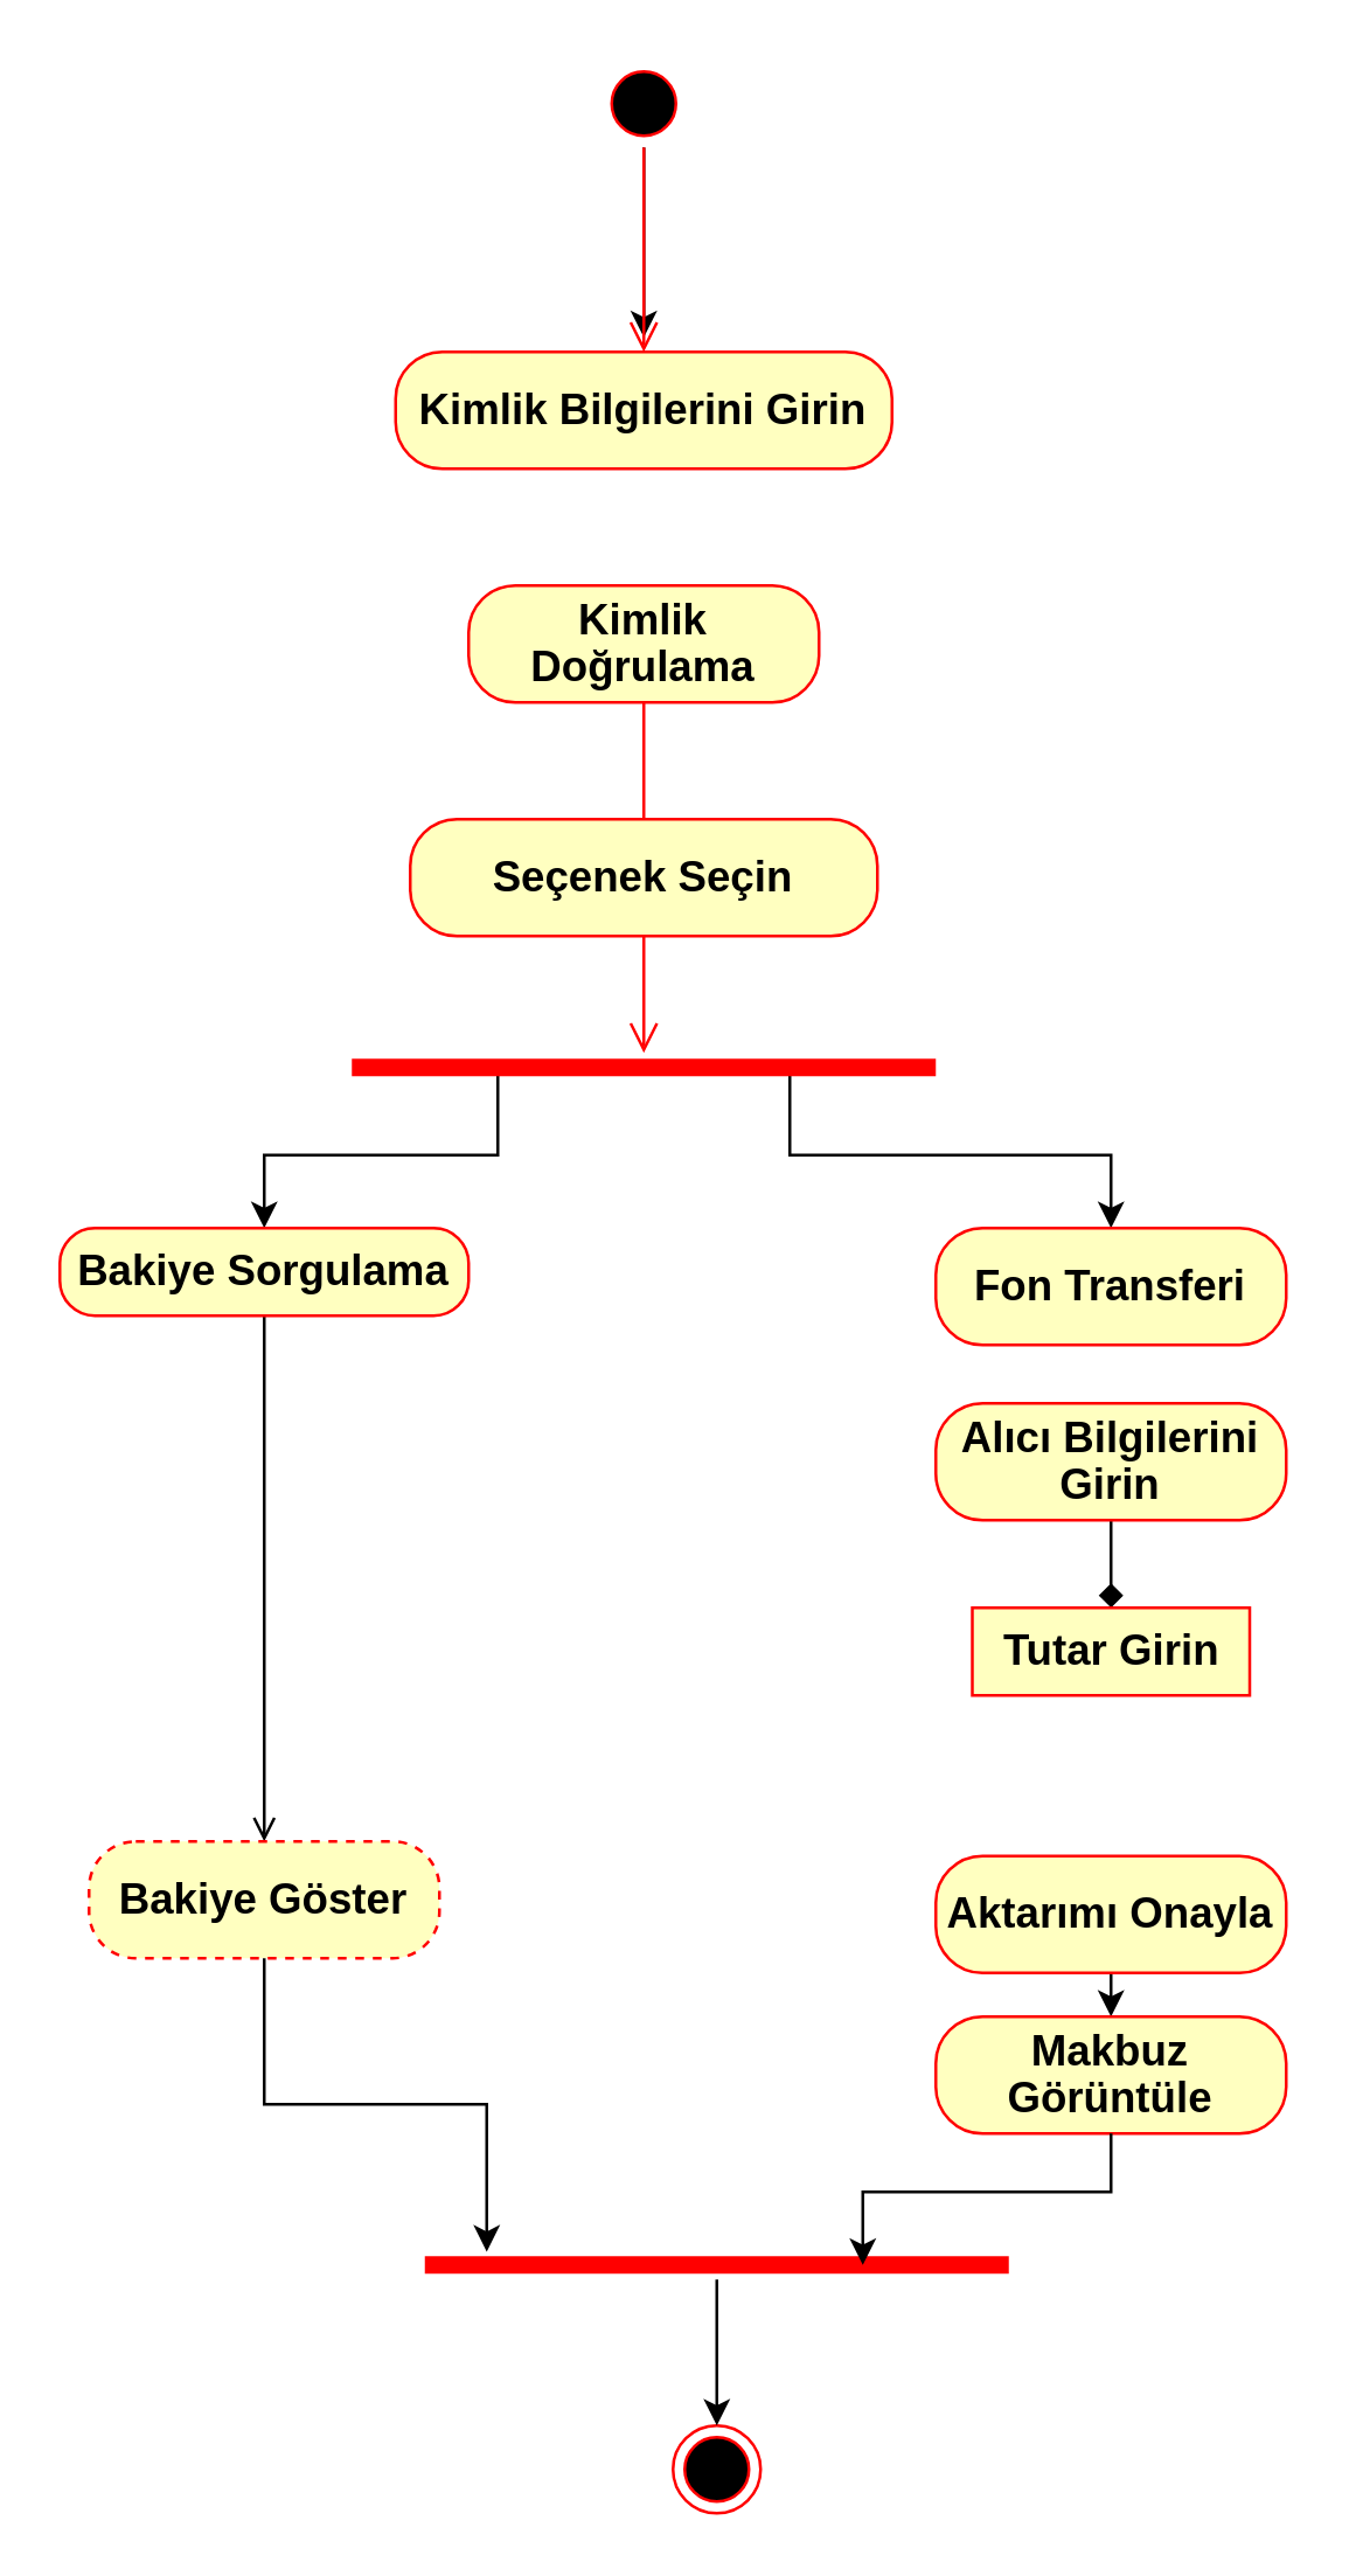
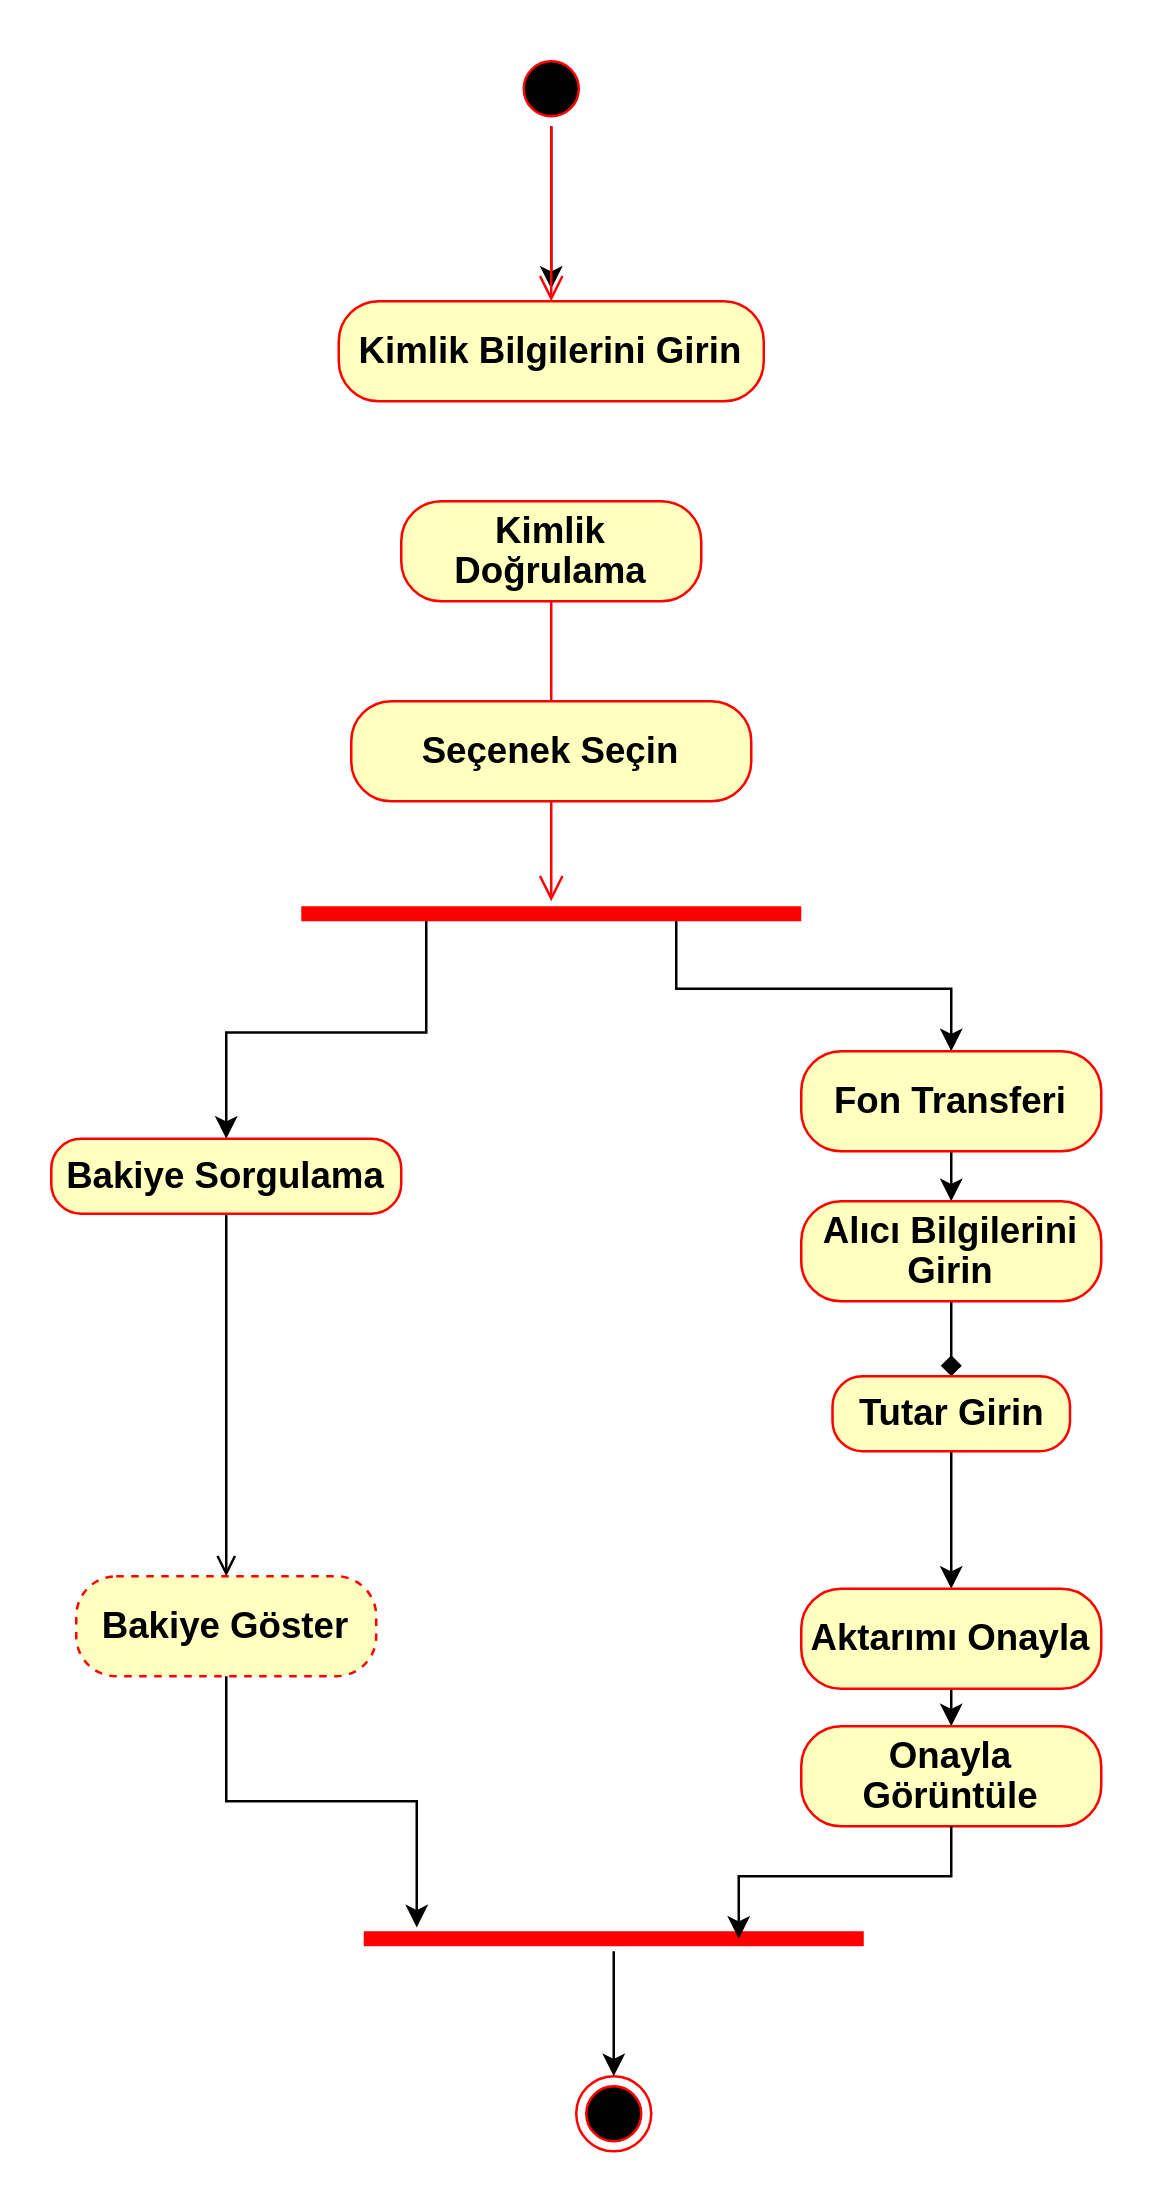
  <mxCell id="0" />
  <mxCell id="1" parent="0" />
  <mxCell id="2" value="" style="ellipse;html=1;shape=endState;fillColor=#000000;strokeColor=#ff0000;" vertex="1" parent="1"><mxGeometry x="230" y="830" width="30" height="30" as="geometry" /></mxCell>
  <mxCell id="3" value="" style="edgeStyle=orthogonalEdgeStyle;rounded=0;orthogonalLoop=1;jettySize=auto;html=1;" edge="1" parent="1" source="4"><mxGeometry relative="1" as="geometry"><mxPoint x="220" y="115" as="targetPoint" /></mxGeometry></mxCell>
  <mxCell id="4" value="" style="ellipse;html=1;shape=startState;fillColor=#000000;strokeColor=#ff0000;" vertex="1" parent="1"><mxGeometry x="205" y="20" width="30" height="30" as="geometry" /></mxCell>
  <mxCell id="5" value="" style="edgeStyle=orthogonalEdgeStyle;html=1;verticalAlign=bottom;endArrow=open;endSize=8;strokeColor=#ff0000;rounded=0;" edge="1" parent="1" source="4" target="6"><mxGeometry relative="1" as="geometry"><mxPoint x="220" y="110" as="targetPoint" /></mxGeometry></mxCell>
  <mxCell id="6" value="&lt;b&gt;&lt;span style=&quot;font-size:11.0pt;line-height:107%;&lt;br/&gt;font-family:&amp;quot;Calibri&amp;quot;,sans-serif;mso-ascii-theme-font:minor-latin;mso-fareast-font-family:&lt;br/&gt;Calibri;mso-fareast-theme-font:minor-latin;mso-hansi-theme-font:minor-latin;&lt;br/&gt;mso-bidi-font-family:Arial;mso-bidi-theme-font:minor-bidi;mso-ansi-language:&lt;br/&gt;TR;mso-fareast-language:EN-US;mso-bidi-language:AR-SA&quot;&gt;Kimlik Bilgilerini Girin&lt;/span&gt;&lt;/b&gt;" style="rounded=1;whiteSpace=wrap;html=1;arcSize=40;fontColor=#000000;fillColor=#ffffc0;strokeColor=#ff0000;" vertex="1" parent="1"><mxGeometry x="135" y="120" width="170" height="40" as="geometry" /></mxCell>
  <mxCell id="7" value="&lt;b&gt;&lt;span style=&quot;font-size:11.0pt;line-height:107%;&lt;br/&gt;font-family:&amp;quot;Calibri&amp;quot;,sans-serif;mso-ascii-theme-font:minor-latin;mso-fareast-font-family:&lt;br/&gt;Calibri;mso-fareast-theme-font:minor-latin;mso-hansi-theme-font:minor-latin;&lt;br/&gt;mso-bidi-font-family:Arial;mso-bidi-theme-font:minor-bidi;mso-ansi-language:&lt;br/&gt;TR;mso-fareast-language:EN-US;mso-bidi-language:AR-SA&quot;&gt;Kimlik Doğrulama&lt;/span&gt;&lt;/b&gt;" style="rounded=1;whiteSpace=wrap;html=1;arcSize=40;fontColor=#000000;fillColor=#ffffc0;strokeColor=#ff0000;" vertex="1" parent="1"><mxGeometry x="160" y="200" width="120" height="40" as="geometry" /></mxCell>
  <mxCell id="8" value="" style="edgeStyle=orthogonalEdgeStyle;html=1;verticalAlign=bottom;endArrow=open;endSize=8;strokeColor=#ff0000;rounded=0;" edge="1" parent="1" source="7"><mxGeometry relative="1" as="geometry"><mxPoint x="220" y="320" as="targetPoint" /></mxGeometry></mxCell>
  <mxCell id="9" value="&lt;b&gt;&lt;span style=&quot;font-size:11.0pt;line-height:107%;&lt;br/&gt;font-family:&amp;quot;Calibri&amp;quot;,sans-serif;mso-ascii-theme-font:minor-latin;mso-fareast-font-family:&lt;br/&gt;Calibri;mso-fareast-theme-font:minor-latin;mso-hansi-theme-font:minor-latin;&lt;br/&gt;mso-bidi-font-family:Arial;mso-bidi-theme-font:minor-bidi;mso-ansi-language:&lt;br/&gt;TR;mso-fareast-language:EN-US;mso-bidi-language:AR-SA&quot;&gt;Seçenek Seçin&lt;/span&gt;&lt;/b&gt;" style="rounded=1;whiteSpace=wrap;html=1;arcSize=40;fontColor=#000000;fillColor=#ffffc0;strokeColor=#ff0000;" vertex="1" parent="1"><mxGeometry x="140" y="280" width="160" height="40" as="geometry" /></mxCell>
  <mxCell id="10" value="" style="edgeStyle=orthogonalEdgeStyle;html=1;verticalAlign=bottom;endArrow=open;endSize=8;strokeColor=#ff0000;rounded=0;" edge="1" parent="1" source="9" target="13"><mxGeometry relative="1" as="geometry"><mxPoint x="220" y="410" as="targetPoint" /><mxPoint x="220" y="360" as="sourcePoint" /></mxGeometry></mxCell>
  <mxCell id="11" style="edgeStyle=orthogonalEdgeStyle;rounded=0;orthogonalLoop=1;jettySize=auto;html=1;exitX=0.25;exitY=0.5;exitDx=0;exitDy=0;exitPerimeter=0;entryX=0.5;entryY=0;entryDx=0;entryDy=0;" edge="1" parent="1" source="13" target="15"><mxGeometry relative="1" as="geometry" /></mxCell>
  <mxCell id="12" style="edgeStyle=orthogonalEdgeStyle;rounded=0;orthogonalLoop=1;jettySize=auto;html=1;exitX=0.75;exitY=0.5;exitDx=0;exitDy=0;exitPerimeter=0;entryX=0.5;entryY=0;entryDx=0;entryDy=0;" edge="1" parent="1" source="13" target="17"><mxGeometry relative="1" as="geometry"><mxPoint x="320" y="470" as="targetPoint" /></mxGeometry></mxCell>
  <mxCell id="13" value="" style="shape=line;html=1;strokeWidth=6;strokeColor=#ff0000;" vertex="1" parent="1"><mxGeometry x="120" y="360" width="200" height="10" as="geometry" /></mxCell>
  <mxCell id="14" style="edgeStyle=orthogonalEdgeStyle;rounded=0;orthogonalLoop=1;jettySize=auto;html=1;exitX=0.5;exitY=1;exitDx=0;exitDy=0;entryX=0.5;entryY=0;entryDx=0;entryDy=0;endArrow=open;" edge="1" parent="1" source="15" target="18"><mxGeometry relative="1" as="geometry" /></mxCell>
- <mxCell id="15" value="&lt;b&gt;&lt;span style=&quot;font-size:11.0pt;line-height:107%;&lt;br/&gt;font-family:&amp;quot;Calibri&amp;quot;,sans-serif;mso-ascii-theme-font:minor-latin;mso-fareast-font-family:&lt;br/&gt;Calibri;mso-fareast-theme-font:minor-latin;mso-hansi-theme-font:minor-latin;&lt;br/&gt;mso-bidi-font-family:Arial;mso-bidi-theme-font:minor-bidi;mso-ansi-language:&lt;br/&gt;TR;mso-fareast-language:EN-US;mso-bidi-language:AR-SA&quot;&gt;Bakiye Sorgulama&lt;/span&gt;&lt;/b&gt;" style="rounded=1;whiteSpace=wrap;html=1;arcSize=40;fontColor=#000000;fillColor=#ffffc0;strokeColor=#ff0000;" vertex="1" parent="1"><mxGeometry x="20" y="420" width="140" height="30" as="geometry" /></mxCell>
+ <mxCell id="15" value="&lt;b&gt;&lt;span style=&quot;font-size:11.0pt;line-height:107%;&lt;br/&gt;font-family:&amp;quot;Calibri&amp;quot;,sans-serif;mso-ascii-theme-font:minor-latin;mso-fareast-font-family:&lt;br/&gt;Calibri;mso-fareast-theme-font:minor-latin;mso-hansi-theme-font:minor-latin;&lt;br/&gt;mso-bidi-font-family:Arial;mso-bidi-theme-font:minor-bidi;mso-ansi-language:&lt;br/&gt;TR;mso-fareast-language:EN-US;mso-bidi-language:AR-SA&quot;&gt;Bakiye Sorgulama&lt;/span&gt;&lt;/b&gt;" style="rounded=1;whiteSpace=wrap;html=1;arcSize=40;fontColor=#000000;fillColor=#ffffc0;strokeColor=#ff0000;" vertex="1" parent="1"><mxGeometry x="20" y="455" width="140" height="30" as="geometry" /></mxCell>
+ <mxCell id="16" style="edgeStyle=orthogonalEdgeStyle;rounded=0;orthogonalLoop=1;jettySize=auto;html=1;exitX=0.5;exitY=1;exitDx=0;exitDy=0;entryX=0.5;entryY=0;entryDx=0;entryDy=0;" edge="1" parent="1" source="17" target="23"><mxGeometry relative="1" as="geometry" /></mxCell>
  <mxCell id="17" value="&lt;b&gt;&lt;span style=&quot;font-size:11.0pt;line-height:107%;&lt;br/&gt;font-family:&amp;quot;Calibri&amp;quot;,sans-serif;mso-ascii-theme-font:minor-latin;mso-fareast-font-family:&lt;br/&gt;Calibri;mso-fareast-theme-font:minor-latin;mso-hansi-theme-font:minor-latin;&lt;br/&gt;mso-bidi-font-family:Arial;mso-bidi-theme-font:minor-bidi;mso-ansi-language:&lt;br/&gt;TR;mso-fareast-language:EN-US;mso-bidi-language:AR-SA&quot;&gt;Fon Transferi&lt;/span&gt;&lt;/b&gt;" style="rounded=1;whiteSpace=wrap;html=1;arcSize=40;fontColor=#000000;fillColor=#ffffc0;strokeColor=#ff0000;" vertex="1" parent="1"><mxGeometry x="320" y="420" width="120" height="40" as="geometry" /></mxCell>
  <mxCell id="18" value="&lt;b&gt;&lt;span style=&quot;font-size:11.0pt;line-height:107%;&lt;br/&gt;font-family:&amp;quot;Calibri&amp;quot;,sans-serif;mso-ascii-theme-font:minor-latin;mso-fareast-font-family:&lt;br/&gt;Calibri;mso-fareast-theme-font:minor-latin;mso-hansi-theme-font:minor-latin;&lt;br/&gt;mso-bidi-font-family:Arial;mso-bidi-theme-font:minor-bidi;mso-ansi-language:&lt;br/&gt;TR;mso-fareast-language:EN-US;mso-bidi-language:AR-SA&quot;&gt;Bakiye Göster&lt;/span&gt;&lt;/b&gt;" style="rounded=1;whiteSpace=wrap;html=1;arcSize=40;fontColor=#000000;fillColor=#ffffc0;strokeColor=#ff0000;dashed=1;" vertex="1" parent="1"><mxGeometry x="30" y="630" width="120" height="40" as="geometry" /></mxCell>
  <mxCell id="19" style="edgeStyle=orthogonalEdgeStyle;rounded=0;orthogonalLoop=1;jettySize=auto;html=1;entryX=0.5;entryY=0;entryDx=0;entryDy=0;" edge="1" parent="1" source="20" target="2"><mxGeometry relative="1" as="geometry" /></mxCell>
  <mxCell id="20" value="" style="shape=line;html=1;strokeWidth=6;strokeColor=#ff0000;" vertex="1" parent="1"><mxGeometry x="145" y="770" width="200" height="10" as="geometry" /></mxCell>
  <mxCell id="21" style="edgeStyle=orthogonalEdgeStyle;rounded=0;orthogonalLoop=1;jettySize=auto;html=1;exitX=0.5;exitY=1;exitDx=0;exitDy=0;entryX=0.106;entryY=0.048;entryDx=0;entryDy=0;entryPerimeter=0;" edge="1" parent="1" source="18" target="20"><mxGeometry relative="1" as="geometry" /></mxCell>
  <mxCell id="22" style="edgeStyle=orthogonalEdgeStyle;rounded=0;orthogonalLoop=1;jettySize=auto;html=1;exitX=0.5;exitY=1;exitDx=0;exitDy=0;entryX=0.5;entryY=0;entryDx=0;entryDy=0;endArrow=diamond;" edge="1" parent="1" source="23" target="25"><mxGeometry relative="1" as="geometry" /></mxCell>
  <mxCell id="23" value="&lt;b&gt;&lt;span style=&quot;font-size:11.0pt;line-height:107%;&lt;br/&gt;font-family:&amp;quot;Calibri&amp;quot;,sans-serif;mso-ascii-theme-font:minor-latin;mso-fareast-font-family:&lt;br/&gt;Calibri;mso-fareast-theme-font:minor-latin;mso-hansi-theme-font:minor-latin;&lt;br/&gt;mso-bidi-font-family:Arial;mso-bidi-theme-font:minor-bidi;mso-ansi-language:&lt;br/&gt;TR;mso-fareast-language:EN-US;mso-bidi-language:AR-SA&quot;&gt;Alıcı Bilgilerini Girin&lt;/span&gt;&lt;/b&gt;" style="rounded=1;whiteSpace=wrap;html=1;arcSize=40;fontColor=#000000;fillColor=#ffffc0;strokeColor=#ff0000;" vertex="1" parent="1"><mxGeometry x="320" y="480" width="120" height="40" as="geometry" /></mxCell>
- <mxCell id="25" value="&lt;b&gt;&lt;span style=&quot;font-size:11.0pt;line-height:107%;&lt;br/&gt;font-family:&amp;quot;Calibri&amp;quot;,sans-serif;mso-ascii-theme-font:minor-latin;mso-fareast-font-family:&lt;br/&gt;Calibri;mso-fareast-theme-font:minor-latin;mso-hansi-theme-font:minor-latin;&lt;br/&gt;mso-bidi-font-family:Arial;mso-bidi-theme-font:minor-bidi;mso-ansi-language:&lt;br/&gt;TR;mso-fareast-language:EN-US;mso-bidi-language:AR-SA&quot;&gt;Tutar Girin&lt;/span&gt;&lt;/b&gt;" style="whiteSpace=wrap;html=1;arcSize=40;fontColor=#000000;fillColor=#ffffc0;strokeColor=#ff0000;rounded=0;" vertex="1" parent="1"><mxGeometry x="332.5" y="550" width="95" height="30" as="geometry" /></mxCell>
+ <mxCell id="24" style="edgeStyle=orthogonalEdgeStyle;rounded=0;orthogonalLoop=1;jettySize=auto;html=1;exitX=0.5;exitY=1;exitDx=0;exitDy=0;entryX=0.5;entryY=0;entryDx=0;entryDy=0;" edge="1" parent="1" source="25" target="27"><mxGeometry relative="1" as="geometry" /></mxCell>
+ <mxCell id="25" value="&lt;b&gt;&lt;span style=&quot;font-size:11.0pt;line-height:107%;&lt;br/&gt;font-family:&amp;quot;Calibri&amp;quot;,sans-serif;mso-ascii-theme-font:minor-latin;mso-fareast-font-family:&lt;br/&gt;Calibri;mso-fareast-theme-font:minor-latin;mso-hansi-theme-font:minor-latin;&lt;br/&gt;mso-bidi-font-family:Arial;mso-bidi-theme-font:minor-bidi;mso-ansi-language:&lt;br/&gt;TR;mso-fareast-language:EN-US;mso-bidi-language:AR-SA&quot;&gt;Tutar Girin&lt;/span&gt;&lt;/b&gt;" style="rounded=1;whiteSpace=wrap;html=1;arcSize=40;fontColor=#000000;fillColor=#ffffc0;strokeColor=#ff0000;" vertex="1" parent="1"><mxGeometry x="332.5" y="550" width="95" height="30" as="geometry" /></mxCell>
  <mxCell id="26" style="edgeStyle=orthogonalEdgeStyle;rounded=0;orthogonalLoop=1;jettySize=auto;html=1;exitX=0.5;exitY=1;exitDx=0;exitDy=0;entryX=0.5;entryY=0;entryDx=0;entryDy=0;" edge="1" parent="1" source="27" target="28"><mxGeometry relative="1" as="geometry" /></mxCell>
  <mxCell id="27" value="&lt;b&gt;&lt;span style=&quot;font-size:11.0pt;line-height:107%;&lt;br/&gt;font-family:&amp;quot;Calibri&amp;quot;,sans-serif;mso-ascii-theme-font:minor-latin;mso-fareast-font-family:&lt;br/&gt;Calibri;mso-fareast-theme-font:minor-latin;mso-hansi-theme-font:minor-latin;&lt;br/&gt;mso-bidi-font-family:Arial;mso-bidi-theme-font:minor-bidi;mso-ansi-language:&lt;br/&gt;TR;mso-fareast-language:EN-US;mso-bidi-language:AR-SA&quot;&gt;Aktarımı Onayla&lt;/span&gt;&lt;/b&gt;" style="rounded=1;whiteSpace=wrap;html=1;arcSize=40;fontColor=#000000;fillColor=#ffffc0;strokeColor=#ff0000;" vertex="1" parent="1"><mxGeometry x="320" y="635" width="120" height="40" as="geometry" /></mxCell>
- <mxCell id="28" value="&lt;b&gt;&lt;span style=&quot;font-size:11.0pt;line-height:107%;&lt;br/&gt;font-family:&amp;quot;Calibri&amp;quot;,sans-serif;mso-ascii-theme-font:minor-latin;mso-fareast-font-family:&lt;br/&gt;Calibri;mso-fareast-theme-font:minor-latin;mso-hansi-theme-font:minor-latin;&lt;br/&gt;mso-bidi-font-family:Arial;mso-bidi-theme-font:minor-bidi;mso-ansi-language:&lt;br/&gt;TR;mso-fareast-language:EN-US;mso-bidi-language:AR-SA&quot;&gt;Makbuz Görüntüle&lt;/span&gt;&lt;/b&gt;" style="rounded=1;whiteSpace=wrap;html=1;arcSize=40;fontColor=#000000;fillColor=#ffffc0;strokeColor=#ff0000;" vertex="1" parent="1"><mxGeometry x="320" y="690" width="120" height="40" as="geometry" /></mxCell>
+ <mxCell id="28" value="&lt;b&gt;&lt;span style=&quot;font-size:11.0pt;line-height:107%;&lt;br/&gt;font-family:&amp;quot;Calibri&amp;quot;,sans-serif;mso-ascii-theme-font:minor-latin;mso-fareast-font-family:&lt;br/&gt;Calibri;mso-fareast-theme-font:minor-latin;mso-hansi-theme-font:minor-latin;&lt;br/&gt;mso-bidi-font-family:Arial;mso-bidi-theme-font:minor-bidi;mso-ansi-language:&lt;br/&gt;TR;mso-fareast-language:EN-US;mso-bidi-language:AR-SA&quot;&gt;Onayla Görüntüle&lt;/span&gt;&lt;/b&gt;" style="rounded=1;whiteSpace=wrap;html=1;arcSize=40;fontColor=#000000;fillColor=#ffffc0;strokeColor=#ff0000;" vertex="1" parent="1"><mxGeometry x="320" y="690" width="120" height="40" as="geometry" /></mxCell>
  <mxCell id="29" style="edgeStyle=orthogonalEdgeStyle;rounded=0;orthogonalLoop=1;jettySize=auto;html=1;exitX=0.5;exitY=1;exitDx=0;exitDy=0;entryX=0.75;entryY=0.5;entryDx=0;entryDy=0;entryPerimeter=0;" edge="1" parent="1" source="28" target="20"><mxGeometry relative="1" as="geometry" /></mxCell>
